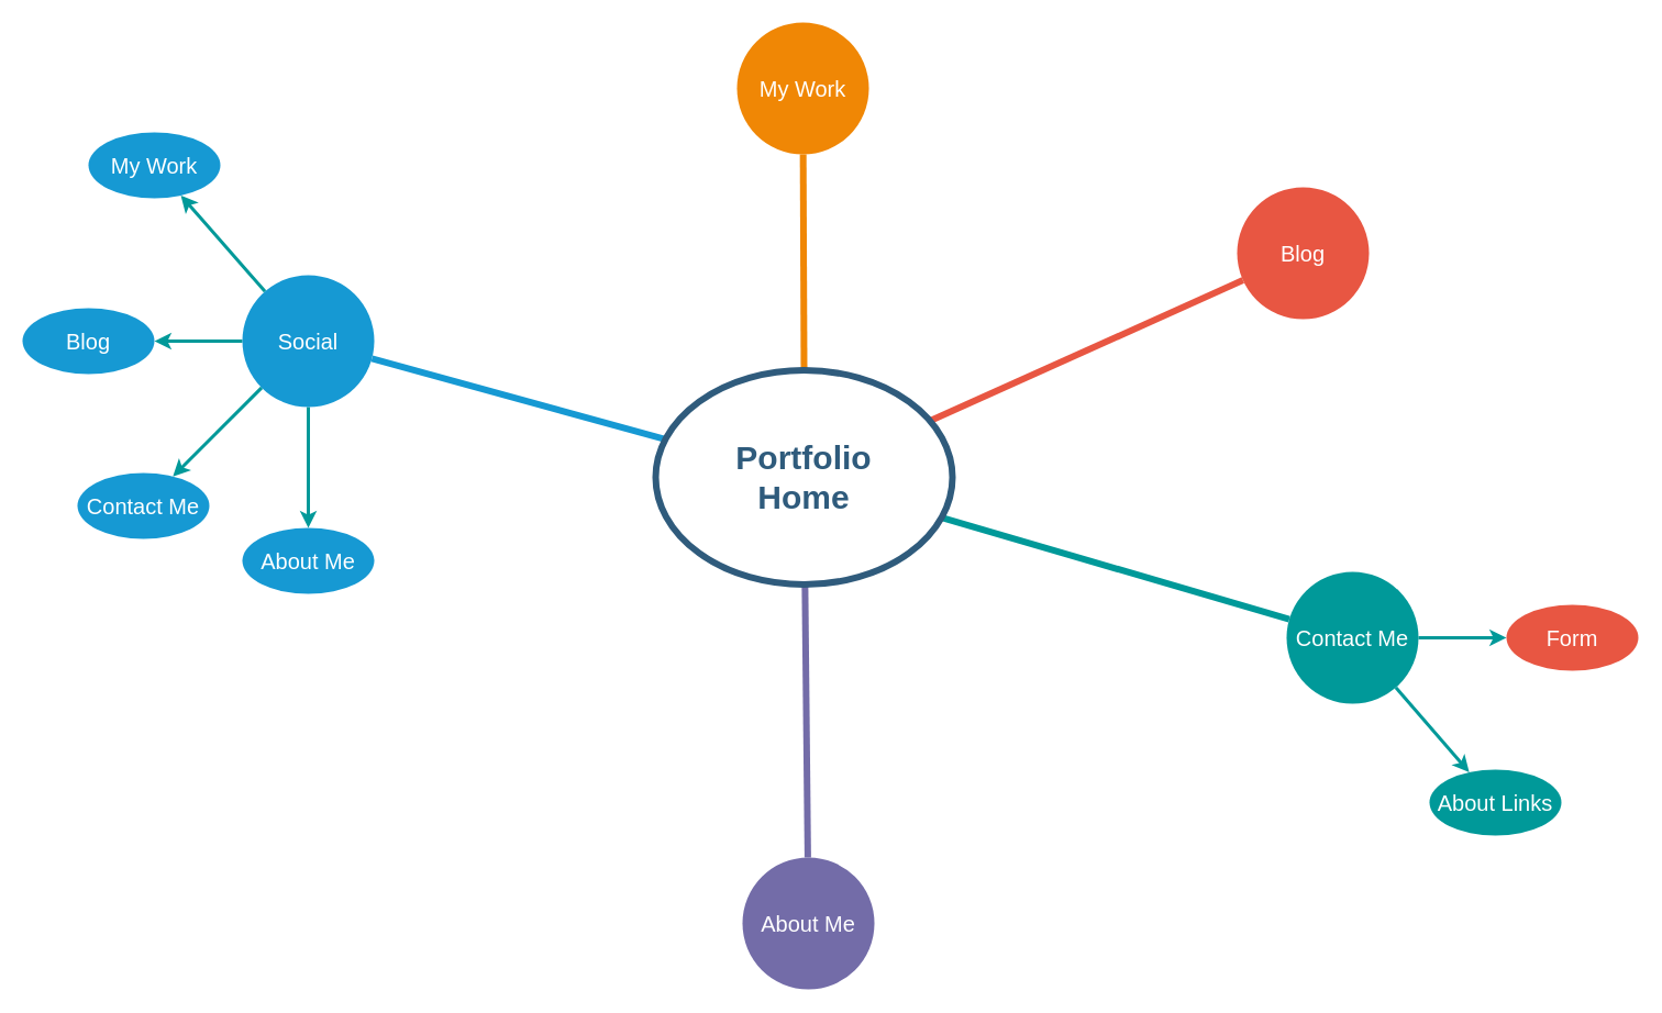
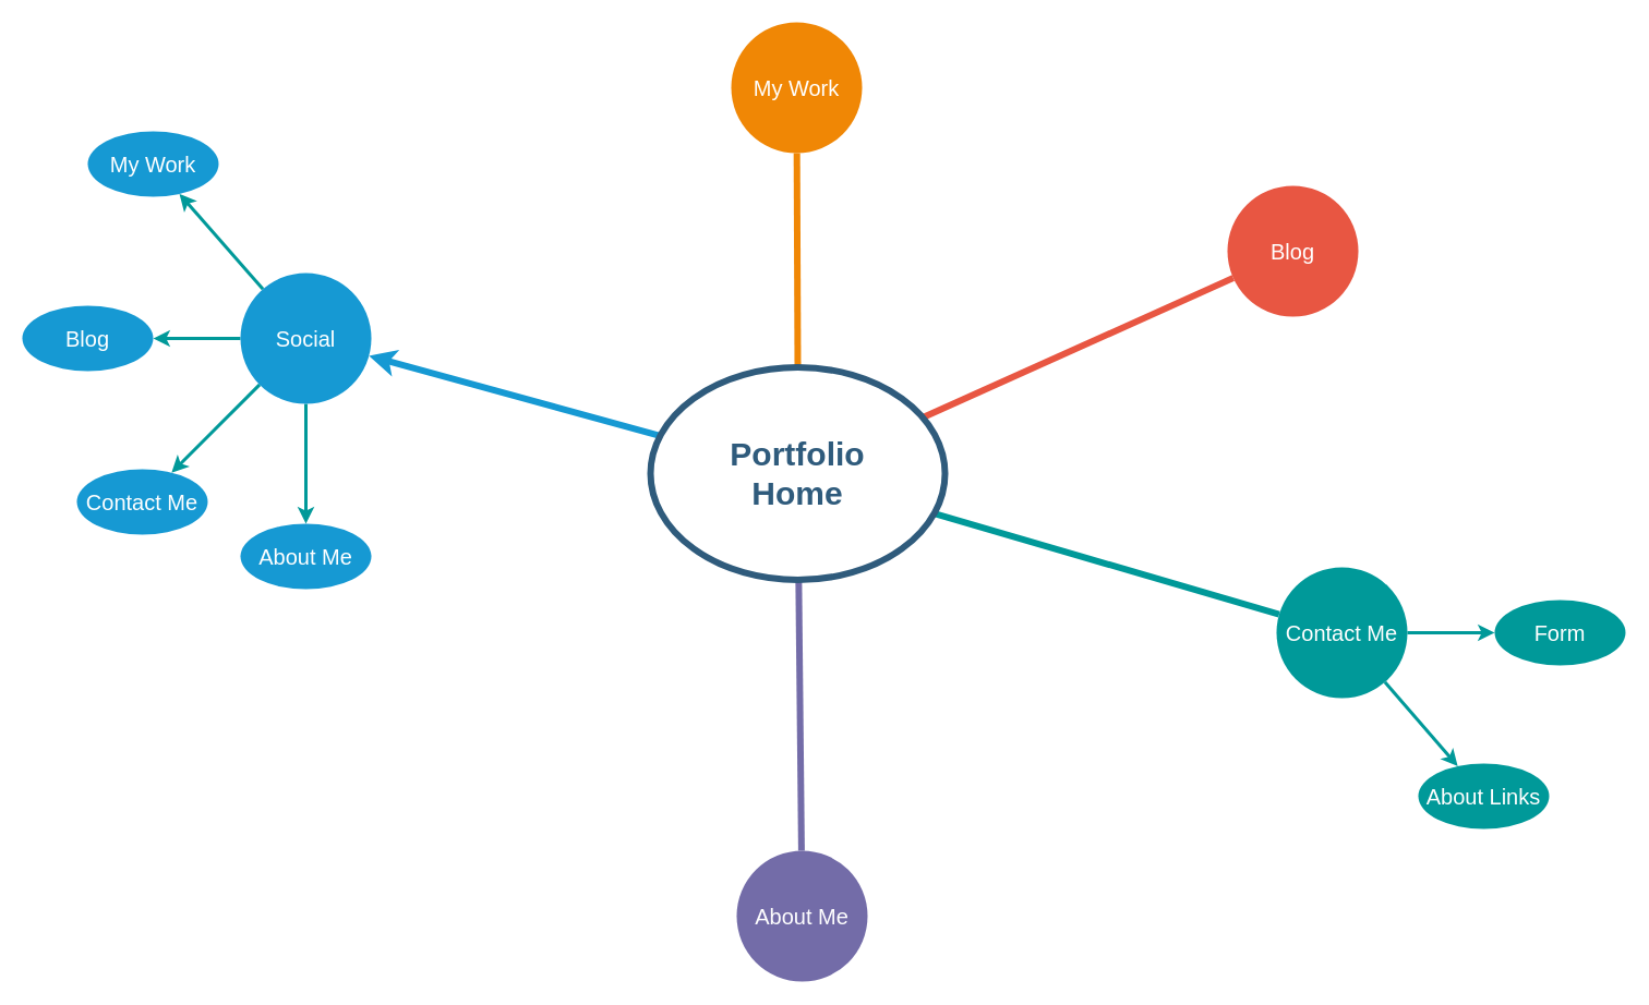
  <mxCell id="0" />
  <mxCell id="1" parent="0" />
  <mxCell id="2" value="" style="edgeStyle=none;rounded=0;orthogonalLoop=1;jettySize=auto;html=1;strokeColor=#009999;strokeWidth=3;" parent="1" source="6" target="19" edge="1"><mxGeometry relative="1" as="geometry" /></mxCell>
  <mxCell id="3" value="" style="edgeStyle=none;rounded=0;orthogonalLoop=1;jettySize=auto;html=1;strokeColor=#009999;strokeWidth=3;" parent="1" source="6" target="20" edge="1"><mxGeometry relative="1" as="geometry" /></mxCell>
  <mxCell id="4" value="" style="edgeStyle=none;rounded=0;orthogonalLoop=1;jettySize=auto;html=1;strokeColor=#009999;strokeWidth=3;" parent="1" source="6" target="21" edge="1"><mxGeometry relative="1" as="geometry" /></mxCell>
  <mxCell id="5" value="" style="edgeStyle=none;rounded=0;orthogonalLoop=1;jettySize=auto;html=1;strokeColor=#009999;strokeWidth=3;" parent="1" source="6" target="22" edge="1"><mxGeometry relative="1" as="geometry" /></mxCell>
  <mxCell id="6" value="Social" style="ellipse;whiteSpace=wrap;html=1;shadow=0;fontFamily=Helvetica;fontSize=20;fontColor=#FFFFFF;align=center;strokeWidth=3;fillColor=#1699D3;strokeColor=none;" parent="1" vertex="1"><mxGeometry x="220" y="250" width="120" height="120" as="geometry" /></mxCell>
  <mxCell id="7" value="My Work" style="ellipse;whiteSpace=wrap;html=1;shadow=0;fontFamily=Helvetica;fontSize=20;fontColor=#FFFFFF;align=center;strokeWidth=3;fillColor=#F08705;strokeColor=none;gradientColor=none;" parent="1" vertex="1"><mxGeometry x="670" y="20" width="120" height="120" as="geometry" /></mxCell>
  <mxCell id="8" value="Blog" style="ellipse;whiteSpace=wrap;html=1;shadow=0;fontFamily=Helvetica;fontSize=20;fontColor=#FFFFFF;align=center;strokeWidth=3;fillColor=#E85642;strokeColor=none;" parent="1" vertex="1"><mxGeometry x="1125" y="170" width="120" height="120" as="geometry" /></mxCell>
  <mxCell id="9" value="" style="edgeStyle=none;rounded=0;orthogonalLoop=1;jettySize=auto;html=1;strokeColor=#009999;strokeWidth=3;" parent="1" source="11" target="23" edge="1"><mxGeometry relative="1" as="geometry" /></mxCell>
  <mxCell id="10" value="" style="edgeStyle=none;rounded=0;orthogonalLoop=1;jettySize=auto;html=1;strokeColor=#009999;strokeWidth=3;" parent="1" source="11" target="24" edge="1"><mxGeometry relative="1" as="geometry" /></mxCell>
  <mxCell id="11" value="Contact Me" style="ellipse;whiteSpace=wrap;html=1;shadow=0;fontFamily=Helvetica;fontSize=20;fontColor=#FFFFFF;align=center;strokeWidth=3;fillColor=#009999;strokeColor=none;" parent="1" vertex="1"><mxGeometry x="1170" y="520" width="120" height="120" as="geometry" /></mxCell>
  <mxCell id="12" value="About Me" style="ellipse;whiteSpace=wrap;html=1;shadow=0;fontFamily=Helvetica;fontSize=20;fontColor=#FFFFFF;align=center;strokeWidth=3;fillColor=#736ca8;strokeColor=none;" parent="1" vertex="1"><mxGeometry x="675" y="780" width="120" height="120" as="geometry" /></mxCell>
- <mxCell id="13" style="endArrow=none;strokeWidth=6;strokeColor=#1699D3;html=1;" parent="1" source="18" target="6" edge="1"><mxGeometry relative="1" as="geometry" /></mxCell>
+ <mxCell id="13" style="endArrow=classic;strokeWidth=6;strokeColor=#1699D3;html=1;" parent="1" source="18" target="6" edge="1"><mxGeometry relative="1" as="geometry" /></mxCell>
  <mxCell id="14" style="endArrow=none;strokeWidth=6;strokeColor=#f08705;html=1;" parent="1" source="18" target="7" edge="1"><mxGeometry relative="1" as="geometry" /></mxCell>
  <mxCell id="15" style="endArrow=none;strokeWidth=6;strokeColor=#E85642;html=1;" parent="1" source="18" target="8" edge="1"><mxGeometry relative="1" as="geometry" /></mxCell>
  <mxCell id="16" style="endArrow=none;strokeWidth=6;strokeColor=#009999;html=1;" parent="1" source="18" target="11" edge="1"><mxGeometry relative="1" as="geometry" /></mxCell>
  <mxCell id="17" style="endArrow=none;strokeWidth=6;strokeColor=#736ca8;html=1;" parent="1" source="18" target="12" edge="1"><mxGeometry relative="1" as="geometry" /></mxCell>
  <mxCell id="18" value="Portfolio&lt;br&gt;Home" style="ellipse;whiteSpace=wrap;html=1;shadow=0;fontFamily=Helvetica;fontSize=30;fontColor=#2F5B7C;align=center;strokeColor=#2F5B7C;strokeWidth=6;fillColor=#FFFFFF;fontStyle=1;gradientColor=none;" parent="1" vertex="1"><mxGeometry x="596" y="336.5" width="270" height="195" as="geometry" /></mxCell>
  <mxCell id="19" value="My Work" style="ellipse;whiteSpace=wrap;html=1;shadow=0;fontSize=20;fontColor=#FFFFFF;strokeColor=none;strokeWidth=3;fillColor=#1699D3;" parent="1" vertex="1"><mxGeometry x="80" y="120" width="120" height="60" as="geometry" /></mxCell>
  <mxCell id="20" value="Blog" style="ellipse;whiteSpace=wrap;html=1;shadow=0;fontSize=20;fontColor=#FFFFFF;strokeColor=none;strokeWidth=3;fillColor=#1699D3;" parent="1" vertex="1"><mxGeometry x="20" y="280" width="120" height="60" as="geometry" /></mxCell>
  <mxCell id="21" value="About Me" style="ellipse;whiteSpace=wrap;html=1;shadow=0;fontSize=20;fontColor=#FFFFFF;strokeColor=none;strokeWidth=3;fillColor=#1699D3;" parent="1" vertex="1"><mxGeometry x="220" y="480" width="120" height="60" as="geometry" /></mxCell>
  <mxCell id="22" value="Contact Me" style="ellipse;whiteSpace=wrap;html=1;shadow=0;fontSize=20;fontColor=#FFFFFF;strokeColor=none;strokeWidth=3;fillColor=#1699D3;" parent="1" vertex="1"><mxGeometry x="70" y="430" width="120" height="60" as="geometry" /></mxCell>
- <mxCell id="23" value="Form" style="ellipse;whiteSpace=wrap;html=1;shadow=0;fontSize=20;fontColor=#FFFFFF;strokeColor=none;strokeWidth=3;fillColor=#e85642;" parent="1" vertex="1"><mxGeometry x="1370" y="550" width="120" height="60" as="geometry" /></mxCell>
+ <mxCell id="23" value="Form" style="ellipse;whiteSpace=wrap;html=1;shadow=0;fontSize=20;fontColor=#FFFFFF;strokeColor=none;strokeWidth=3;fillColor=#009999;" parent="1" vertex="1"><mxGeometry x="1370" y="550" width="120" height="60" as="geometry" /></mxCell>
  <mxCell id="24" value="About Links" style="ellipse;whiteSpace=wrap;html=1;shadow=0;fontSize=20;fontColor=#FFFFFF;strokeColor=none;strokeWidth=3;fillColor=#009999;" parent="1" vertex="1"><mxGeometry x="1300" y="700" width="120" height="60" as="geometry" /></mxCell>
